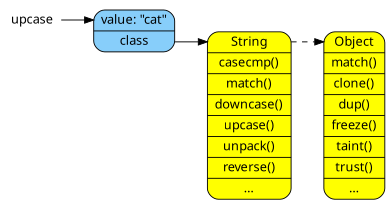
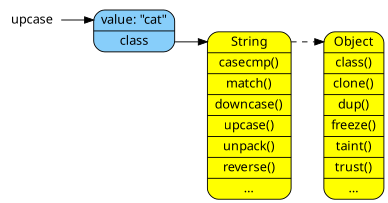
  digraph {
    rankdir=LR
    node [fillcolor=yellow fontname=Sans shape=Mrecord style=filled]
    edge [headport=__self__]
    n1 [fillcolor=white label=upcase shape=none style=""]
    n2 [fillcolor=lightskyblue label="<value>value: \"cat\"|<class>class"]
    n3 [label="<__self__>String|casecmp()|match()|downcase()|upcase()|unpack()|reverse()|…"]
-   n4 [label="<__self__>Object|match()|clone()|dup()|freeze()|taint()|trust()|…"]
+   n4 [label="<__self__>Object|class()|clone()|dup()|freeze()|taint()|trust()|…"]
    n1 -> n2 [headport=value]
    n2 -> n3 [tailport=class]
    n3 -> n4 [style=dashed tailport=__self__]
  }
